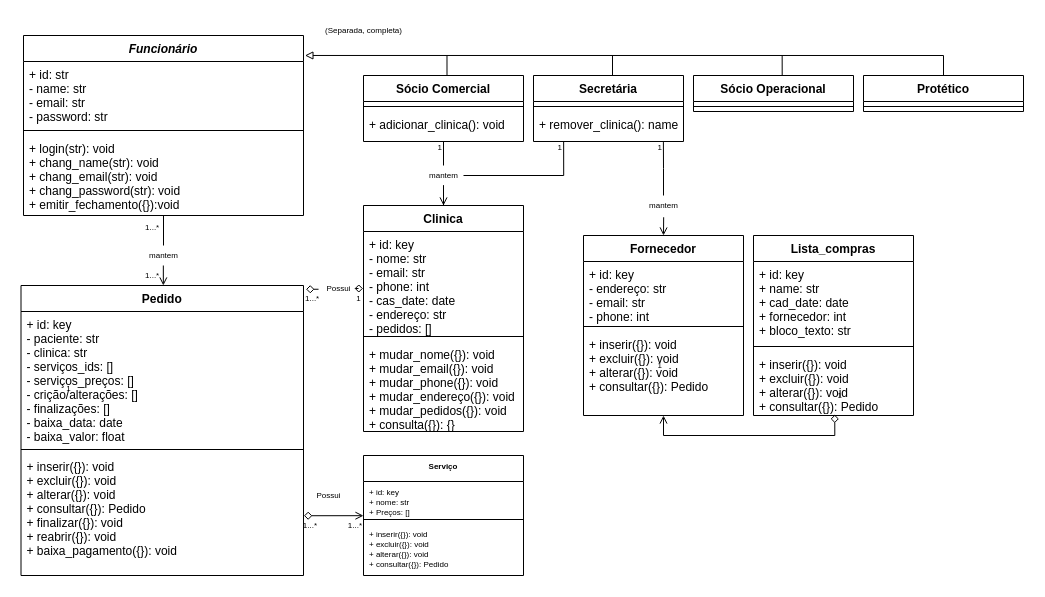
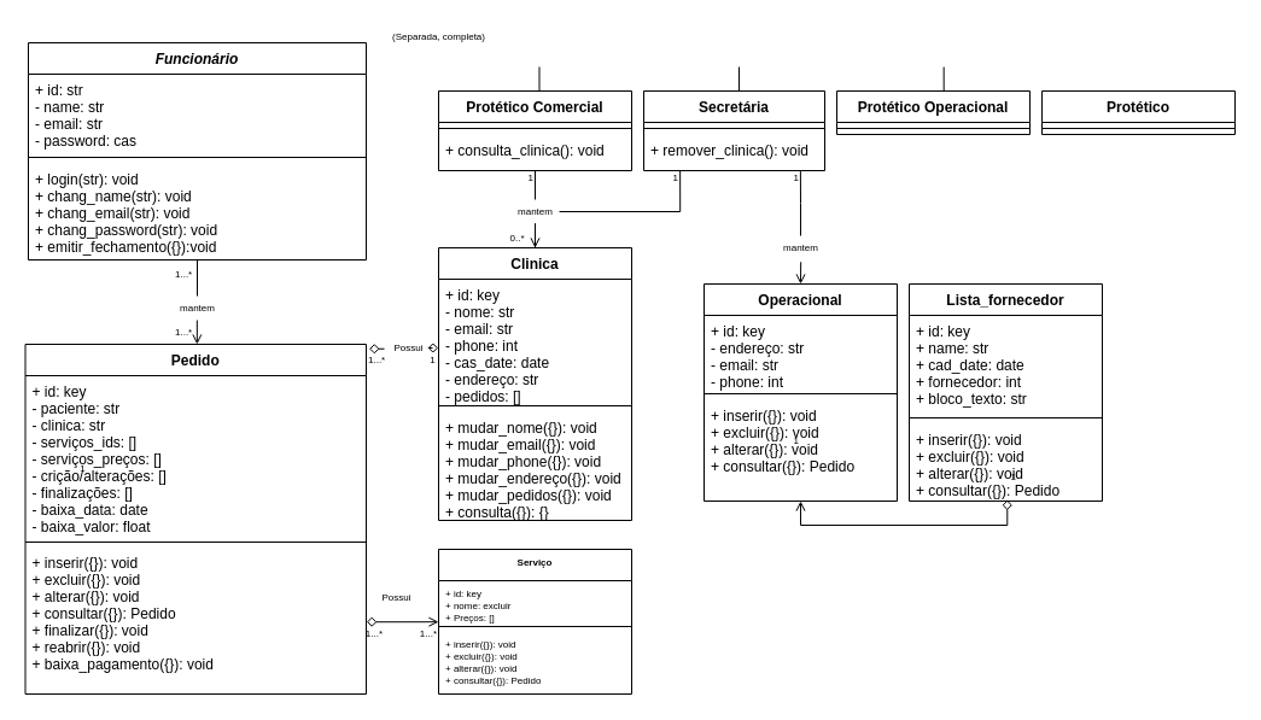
  <mxCell id="0" />
  <mxCell id="1" parent="0" />
  <mxCell id="2" value="Clinica" style="swimlane;fontStyle=1;align=center;verticalAlign=top;childLayout=stackLayout;horizontal=1;startSize=26;horizontalStack=0;resizeParent=1;resizeParentMax=0;resizeLast=0;collapsible=1;marginBottom=0;" parent="1" vertex="1"><mxGeometry x="363" y="205" width="160" height="226" as="geometry" /></mxCell>
  <mxCell id="3" value="+ id: key&#10;- nome: str&#10;- email: str&#10;- phone: int&#10;- cas_date: date&#10;- endereço: str &#10;- pedidos: []" style="text;strokeColor=none;fillColor=none;align=left;verticalAlign=top;spacingLeft=4;spacingRight=4;overflow=hidden;rotatable=0;points=[[0,0.5],[1,0.5]];portConstraint=eastwest;" parent="2" vertex="1"><mxGeometry y="26" width="160" height="100" as="geometry" /></mxCell>
  <mxCell id="4" value="" style="line;strokeWidth=1;fillColor=none;align=left;verticalAlign=middle;spacingTop=-1;spacingLeft=3;spacingRight=3;rotatable=0;labelPosition=right;points=[];portConstraint=eastwest;" parent="2" vertex="1"><mxGeometry y="126" width="160" height="10" as="geometry" /></mxCell>
  <mxCell id="5" value="+ mudar_nome({}): void&#10;+ mudar_email({}): void&#10;+ mudar_phone({}): void&#10;+ mudar_endereço({}): void&#10;+ mudar_pedidos({}): void&#10;+ consulta({}): {}" style="text;strokeColor=none;fillColor=none;align=left;verticalAlign=top;spacingLeft=4;spacingRight=4;overflow=hidden;rotatable=0;points=[[0,0.5],[1,0.5]];portConstraint=eastwest;" parent="2" vertex="1"><mxGeometry y="136" width="160" height="90" as="geometry" /></mxCell>
+ <mxCell id="6" value="0..*" style="text;html=1;align=center;verticalAlign=bottom;resizable=0;points=[];autosize=1;strokeColor=none;fillColor=none;fontSize=8;labelPosition=center;verticalLabelPosition=middle;" parent="1" vertex="1"><mxGeometry x="413" y="185" width="30" height="20" as="geometry" /></mxCell>
  <mxCell id="7" value="1" style="text;html=1;align=center;verticalAlign=middle;resizable=0;points=[];autosize=1;strokeColor=none;fillColor=none;fontSize=8;" parent="1" vertex="1"><mxGeometry x="348" y="288" width="20" height="20" as="geometry" /></mxCell>
  <mxCell id="8" value="1" style="text;html=1;align=right;verticalAlign=bottom;resizable=0;points=[];autosize=1;strokeColor=none;fillColor=none;fontSize=8;" parent="1" vertex="1"><mxGeometry x="643" y="135" width="20" height="20" as="geometry" /></mxCell>
  <mxCell id="9" value="1" style="text;html=1;align=right;verticalAlign=bottom;resizable=0;points=[];autosize=1;strokeColor=none;fillColor=none;fontSize=8;" parent="1" vertex="1"><mxGeometry x="543" y="135" width="20" height="20" as="geometry" /></mxCell>
  <mxCell id="10" value="1...*" style="text;html=1;align=left;verticalAlign=middle;resizable=0;points=[];autosize=1;strokeColor=none;fillColor=none;fontSize=8;" parent="1" vertex="1"><mxGeometry x="143" y="265" width="30" height="20" as="geometry" /></mxCell>
  <mxCell id="11" value="Funcionário" style="swimlane;fontStyle=3;align=center;verticalAlign=top;childLayout=stackLayout;horizontal=1;startSize=26;horizontalStack=0;resizeParent=1;resizeParentMax=0;resizeLast=0;collapsible=1;marginBottom=0;" parent="1" vertex="1"><mxGeometry x="23" y="35" width="280" height="180" as="geometry" /></mxCell>
- <mxCell id="12" value="+ id: str&#10;- name: str&#10;- email: str&#10;- password: str " style="text;strokeColor=none;fillColor=none;align=left;verticalAlign=top;spacingLeft=4;spacingRight=4;overflow=hidden;rotatable=0;points=[[0,0.5],[1,0.5]];portConstraint=eastwest;" parent="11" vertex="1"><mxGeometry y="26" width="280" height="64" as="geometry" /></mxCell>
+ <mxCell id="12" value="+ id: str&#10;- name: str&#10;- email: str&#10;- password: cas " style="text;strokeColor=none;fillColor=none;align=left;verticalAlign=top;spacingLeft=4;spacingRight=4;overflow=hidden;rotatable=0;points=[[0,0.5],[1,0.5]];portConstraint=eastwest;" parent="11" vertex="1"><mxGeometry y="26" width="280" height="64" as="geometry" /></mxCell>
  <mxCell id="13" value="" style="line;strokeWidth=1;fillColor=none;align=left;verticalAlign=middle;spacingTop=-1;spacingLeft=3;spacingRight=3;rotatable=0;labelPosition=right;points=[];portConstraint=eastwest;" parent="11" vertex="1"><mxGeometry y="90" width="280" height="10" as="geometry" /></mxCell>
  <mxCell id="14" value="+ login(str): void&#10;+ chang_name(str): void&#10;+ chang_email(str): void&#10;+ chang_password(str): void&#10;+ emitir_fechamento({}):void" style="text;strokeColor=none;fillColor=none;align=left;verticalAlign=top;spacingLeft=4;spacingRight=4;overflow=hidden;rotatable=0;points=[[0,0.5],[1,0.5]];portConstraint=eastwest;" parent="11" vertex="1"><mxGeometry y="100" width="280" height="80" as="geometry" /></mxCell>
  <mxCell id="15" style="edgeStyle=orthogonalEdgeStyle;rounded=0;orthogonalLoop=1;jettySize=auto;html=1;exitX=0.5;exitY=0;exitDx=0;exitDy=0;labelBackgroundColor=#FFFFFF;fontSize=8;startArrow=none;startFill=0;endArrow=none;endFill=0;strokeColor=#030303;" parent="1" source="17" edge="1"><mxGeometry relative="1" as="geometry"><mxPoint x="446.49" y="55" as="targetPoint" /></mxGeometry></mxCell>
  <mxCell id="16" style="edgeStyle=orthogonalEdgeStyle;rounded=0;orthogonalLoop=1;jettySize=auto;html=1;entryX=0.5;entryY=0;entryDx=0;entryDy=0;strokeColor=#000000;startArrow=none;endArrow=open;endFill=0;" edge="1" parent="1" source="65" target="2"><mxGeometry relative="1" as="geometry" /></mxCell>
- <mxCell id="17" value="Sócio Comercial" style="swimlane;fontStyle=1;align=center;verticalAlign=top;childLayout=stackLayout;horizontal=1;startSize=26;horizontalStack=0;resizeParent=1;resizeParentMax=0;resizeLast=0;collapsible=1;marginBottom=0;" parent="1" vertex="1"><mxGeometry x="363" y="75" width="160" height="66" as="geometry" /></mxCell>
+ <mxCell id="17" value="Protético Comercial" style="swimlane;fontStyle=1;align=center;verticalAlign=top;childLayout=stackLayout;horizontal=1;startSize=26;horizontalStack=0;resizeParent=1;resizeParentMax=0;resizeLast=0;collapsible=1;marginBottom=0;" parent="1" vertex="1"><mxGeometry x="363" y="75" width="160" height="66" as="geometry" /></mxCell>
  <mxCell id="18" value="" style="line;strokeWidth=1;fillColor=none;align=left;verticalAlign=middle;spacingTop=-1;spacingLeft=3;spacingRight=3;rotatable=0;labelPosition=right;points=[];portConstraint=eastwest;" parent="17" vertex="1"><mxGeometry y="26" width="160" height="10" as="geometry" /></mxCell>
- <mxCell id="19" value="+ adicionar_clinica(): void" style="text;strokeColor=none;fillColor=none;align=left;verticalAlign=top;spacingLeft=4;spacingRight=4;overflow=hidden;rotatable=0;points=[[0,0.5],[1,0.5]];portConstraint=eastwest;" parent="17" vertex="1"><mxGeometry y="36" width="160" height="30" as="geometry" /></mxCell>
+ <mxCell id="19" value="+ consulta_clinica(): void" style="text;strokeColor=none;fillColor=none;align=left;verticalAlign=top;spacingLeft=4;spacingRight=4;overflow=hidden;rotatable=0;points=[[0,0.5],[1,0.5]];portConstraint=eastwest;" parent="17" vertex="1"><mxGeometry y="36" width="160" height="30" as="geometry" /></mxCell>
  <mxCell id="20" style="edgeStyle=orthogonalEdgeStyle;rounded=0;orthogonalLoop=1;jettySize=auto;html=1;exitX=0.5;exitY=0;exitDx=0;exitDy=0;labelBackgroundColor=#FFFFFF;fontSize=8;startArrow=none;startFill=0;endArrow=none;endFill=0;strokeColor=#030303;" parent="1" source="21" edge="1"><mxGeometry relative="1" as="geometry"><mxPoint x="781.662" y="55" as="targetPoint" /></mxGeometry></mxCell>
- <mxCell id="21" value="Sócio Operacional" style="swimlane;fontStyle=1;align=center;verticalAlign=top;childLayout=stackLayout;horizontal=1;startSize=26;horizontalStack=0;resizeParent=1;resizeParentMax=0;resizeLast=0;collapsible=1;marginBottom=0;" parent="1" vertex="1"><mxGeometry x="693" y="75" width="160" height="36" as="geometry" /></mxCell>
+ <mxCell id="21" value="Protético Operacional" style="swimlane;fontStyle=1;align=center;verticalAlign=top;childLayout=stackLayout;horizontal=1;startSize=26;horizontalStack=0;resizeParent=1;resizeParentMax=0;resizeLast=0;collapsible=1;marginBottom=0;" parent="1" vertex="1"><mxGeometry x="693" y="75" width="160" height="36" as="geometry" /></mxCell>
  <mxCell id="22" value="" style="line;strokeWidth=1;fillColor=none;align=left;verticalAlign=middle;spacingTop=-1;spacingLeft=3;spacingRight=3;rotatable=0;labelPosition=right;points=[];portConstraint=eastwest;" parent="21" vertex="1"><mxGeometry y="26" width="160" height="10" as="geometry" /></mxCell>
  <mxCell id="23" style="edgeStyle=orthogonalEdgeStyle;rounded=0;orthogonalLoop=1;jettySize=auto;html=1;exitX=0.5;exitY=0;exitDx=0;exitDy=0;labelBackgroundColor=#FFFFFF;fontSize=8;startArrow=none;startFill=0;endArrow=none;endFill=0;strokeColor=#030303;" parent="1" source="24" edge="1"><mxGeometry relative="1" as="geometry"><mxPoint x="612.007" y="55" as="targetPoint" /></mxGeometry></mxCell>
  <mxCell id="24" value="Secretária" style="swimlane;fontStyle=1;align=center;verticalAlign=top;childLayout=stackLayout;horizontal=1;startSize=26;horizontalStack=0;resizeParent=1;resizeParentMax=0;resizeLast=0;collapsible=1;marginBottom=0;" parent="1" vertex="1"><mxGeometry x="533" y="75" width="150" height="66" as="geometry" /></mxCell>
  <mxCell id="25" value="" style="line;strokeWidth=1;fillColor=none;align=left;verticalAlign=middle;spacingTop=-1;spacingLeft=3;spacingRight=3;rotatable=0;labelPosition=right;points=[];portConstraint=eastwest;" parent="24" vertex="1"><mxGeometry y="26" width="150" height="10" as="geometry" /></mxCell>
- <mxCell id="26" value="+ remover_clinica(): name&#10;" style="text;strokeColor=none;fillColor=none;align=left;verticalAlign=top;spacingLeft=4;spacingRight=4;overflow=hidden;rotatable=0;points=[[0,0.5],[1,0.5]];portConstraint=eastwest;" parent="24" vertex="1"><mxGeometry y="36" width="150" height="30" as="geometry" /></mxCell>
- <mxCell id="27" style="edgeStyle=orthogonalEdgeStyle;rounded=0;orthogonalLoop=1;jettySize=auto;html=1;exitX=0.5;exitY=0;exitDx=0;exitDy=0;labelBackgroundColor=#FFFFFF;fontSize=8;startArrow=none;startFill=0;endArrow=block;endFill=0;strokeColor=#030303;entryX=1.005;entryY=0.111;entryDx=0;entryDy=0;entryPerimeter=0;" parent="1" source="28" target="11" edge="1"><mxGeometry relative="1" as="geometry"><mxPoint x="313" y="55.288" as="targetPoint" /><Array as="points"><mxPoint x="943" y="55" /></Array></mxGeometry></mxCell>
+ <mxCell id="26" value="+ remover_clinica(): void&#10;" style="text;strokeColor=none;fillColor=none;align=left;verticalAlign=top;spacingLeft=4;spacingRight=4;overflow=hidden;rotatable=0;points=[[0,0.5],[1,0.5]];portConstraint=eastwest;" parent="24" vertex="1"><mxGeometry y="36" width="150" height="30" as="geometry" /></mxCell>
  <mxCell id="28" value="Protético" style="swimlane;fontStyle=1;align=center;verticalAlign=top;childLayout=stackLayout;horizontal=1;startSize=26;horizontalStack=0;resizeParent=1;resizeParentMax=0;resizeLast=0;collapsible=1;marginBottom=0;" parent="1" vertex="1"><mxGeometry x="863" y="75" width="160" height="36" as="geometry" /></mxCell>
  <mxCell id="29" value="" style="line;strokeWidth=1;fillColor=none;align=left;verticalAlign=middle;spacingTop=-1;spacingLeft=3;spacingRight=3;rotatable=0;labelPosition=right;points=[];portConstraint=eastwest;" parent="28" vertex="1"><mxGeometry y="26" width="160" height="10" as="geometry" /></mxCell>
  <mxCell id="30" style="edgeStyle=orthogonalEdgeStyle;rounded=0;orthogonalLoop=1;jettySize=auto;html=1;exitX=1;exitY=0.5;exitDx=0;exitDy=0;entryX=-0.003;entryY=0.576;entryDx=0;entryDy=0;labelBackgroundColor=#FFFFFF;fontSize=8;startArrow=none;startFill=0;endArrow=diamond;endFill=0;strokeColor=#030303;entryPerimeter=0;" parent="1" source="56" target="3" edge="1"><mxGeometry relative="1" as="geometry" /></mxCell>
  <mxCell id="31" style="edgeStyle=orthogonalEdgeStyle;rounded=0;orthogonalLoop=1;jettySize=auto;html=1;entryX=0.5;entryY=1;entryDx=0;entryDy=0;entryPerimeter=0;startArrow=none;startFill=0;endArrow=none;endFill=0;strokeColor=#000000;" edge="1" parent="1" source="67" target="14"><mxGeometry relative="1" as="geometry" /></mxCell>
  <mxCell id="32" value="Pedido" style="swimlane;fontStyle=1;align=center;verticalAlign=top;childLayout=stackLayout;horizontal=1;startSize=26;horizontalStack=0;resizeParent=1;resizeParentMax=0;resizeLast=0;collapsible=1;marginBottom=0;" parent="1" vertex="1"><mxGeometry x="20.5" y="285" width="282.5" height="290" as="geometry" /></mxCell>
  <mxCell id="33" value="+ id: key&#10;- paciente: str&#10;- clinica: str&#10;- serviços_ids: []&#10;- serviços_preços: []&#10;- crição/alterações: []&#10;- finalizações: []&#10;- baixa_data: date&#10;- baixa_valor: float" style="text;strokeColor=none;fillColor=none;align=left;verticalAlign=top;spacingLeft=4;spacingRight=4;overflow=hidden;rotatable=0;points=[[0,0.5],[1,0.5]];portConstraint=eastwest;" parent="32" vertex="1"><mxGeometry y="26" width="282.5" height="134" as="geometry" /></mxCell>
  <mxCell id="34" value="" style="line;strokeWidth=1;fillColor=none;align=left;verticalAlign=middle;spacingTop=-1;spacingLeft=3;spacingRight=3;rotatable=0;labelPosition=right;points=[];portConstraint=eastwest;" parent="32" vertex="1"><mxGeometry y="160" width="282.5" height="8" as="geometry" /></mxCell>
  <mxCell id="35" value="+ inserir({}): void&#10;+ excluir({}): void&#10;+ alterar({}): void&#10;+ consultar({}): Pedido&#10;+ finalizar({}): void&#10;+ reabrir({}): void&#10;+ baixa_pagamento({}): void" style="text;strokeColor=none;fillColor=none;align=left;verticalAlign=top;spacingLeft=4;spacingRight=4;overflow=hidden;rotatable=0;points=[[0,0.5],[1,0.5]];portConstraint=eastwest;" parent="32" vertex="1"><mxGeometry y="168" width="282.5" height="122" as="geometry" /></mxCell>
  <mxCell id="36" style="edgeStyle=orthogonalEdgeStyle;rounded=0;orthogonalLoop=1;jettySize=auto;html=1;exitX=0.5;exitY=0;exitDx=0;exitDy=0;labelBackgroundColor=#FFFFFF;fontSize=8;startArrow=none;startFill=0;endArrow=none;endFill=0;strokeColor=#030303;entryX=0.866;entryY=1.019;entryDx=0;entryDy=0;entryPerimeter=0;" parent="1" source="60" target="26" edge="1"><mxGeometry relative="1" as="geometry"><mxPoint x="643" y="195" as="targetPoint" /></mxGeometry></mxCell>
  <mxCell id="37" style="edgeStyle=orthogonalEdgeStyle;rounded=0;orthogonalLoop=1;jettySize=auto;html=1;exitX=0.5;exitY=0;exitDx=0;exitDy=0;entryX=0.504;entryY=1.088;entryDx=0;entryDy=0;entryPerimeter=0;labelBackgroundColor=#FFFFFF;fontSize=8;startArrow=open;startFill=0;endArrow=none;endFill=0;strokeColor=#030303;" parent="1" source="38" target="60" edge="1"><mxGeometry relative="1" as="geometry" /></mxCell>
- <mxCell id="38" value="Fornecedor" style="swimlane;fontStyle=1;align=center;verticalAlign=top;childLayout=stackLayout;horizontal=1;startSize=26;horizontalStack=0;resizeParent=1;resizeParentMax=0;resizeLast=0;collapsible=1;marginBottom=0;" parent="1" vertex="1"><mxGeometry x="583" y="235" width="160" height="180" as="geometry" /></mxCell>
+ <mxCell id="38" value="Operacional" style="swimlane;fontStyle=1;align=center;verticalAlign=top;childLayout=stackLayout;horizontal=1;startSize=26;horizontalStack=0;resizeParent=1;resizeParentMax=0;resizeLast=0;collapsible=1;marginBottom=0;" parent="1" vertex="1"><mxGeometry x="583" y="235" width="160" height="180" as="geometry" /></mxCell>
  <mxCell id="39" value="+ id: key &#10;- endereço: str&#10;- email: str&#10;- phone: int" style="text;strokeColor=none;fillColor=none;align=left;verticalAlign=top;spacingLeft=4;spacingRight=4;overflow=hidden;rotatable=0;points=[[0,0.5],[1,0.5]];portConstraint=eastwest;" parent="38" vertex="1"><mxGeometry y="26" width="160" height="60" as="geometry" /></mxCell>
  <mxCell id="40" value="" style="line;strokeWidth=1;fillColor=none;align=left;verticalAlign=middle;spacingTop=-1;spacingLeft=3;spacingRight=3;rotatable=0;labelPosition=right;points=[];portConstraint=eastwest;" parent="38" vertex="1"><mxGeometry y="86" width="160" height="10" as="geometry" /></mxCell>
  <mxCell id="41" value="+ inserir({}): void&#10;+ excluir({}): void&#10;+ alterar({}): void&#10;+ consultar({}): Pedido" style="text;strokeColor=none;fillColor=none;align=left;verticalAlign=top;spacingLeft=4;spacingRight=4;overflow=hidden;rotatable=0;points=[[0,0.5],[1,0.5]];portConstraint=eastwest;" parent="38" vertex="1"><mxGeometry y="96" width="160" height="84" as="geometry" /></mxCell>
- <mxCell id="42" value="Lista_compras" style="swimlane;fontStyle=1;align=center;verticalAlign=top;childLayout=stackLayout;horizontal=1;startSize=26;horizontalStack=0;resizeParent=1;resizeParentMax=0;resizeLast=0;collapsible=1;marginBottom=0;" parent="1" vertex="1"><mxGeometry x="753" y="235" width="160" height="180" as="geometry" /></mxCell>
+ <mxCell id="42" value="Lista_fornecedor" style="swimlane;fontStyle=1;align=center;verticalAlign=top;childLayout=stackLayout;horizontal=1;startSize=26;horizontalStack=0;resizeParent=1;resizeParentMax=0;resizeLast=0;collapsible=1;marginBottom=0;" parent="1" vertex="1"><mxGeometry x="753" y="235" width="160" height="180" as="geometry" /></mxCell>
  <mxCell id="43" value="+ id: key&#10;+ name: str&#10;+ cad_date: date&#10;+ fornecedor: int&#10;+ bloco_texto: str" style="text;strokeColor=none;fillColor=none;align=left;verticalAlign=top;spacingLeft=4;spacingRight=4;overflow=hidden;rotatable=0;points=[[0,0.5],[1,0.5]];portConstraint=eastwest;" parent="42" vertex="1"><mxGeometry y="26" width="160" height="80" as="geometry" /></mxCell>
  <mxCell id="44" value="" style="line;strokeWidth=1;fillColor=none;align=left;verticalAlign=middle;spacingTop=-1;spacingLeft=3;spacingRight=3;rotatable=0;labelPosition=right;points=[];portConstraint=eastwest;" parent="42" vertex="1"><mxGeometry y="106" width="160" height="10" as="geometry" /></mxCell>
  <mxCell id="45" value="+ inserir({}): void&#10;+ excluir({}): void&#10;+ alterar({}): void&#10;+ consultar({}): Pedido" style="text;strokeColor=none;fillColor=none;align=left;verticalAlign=top;spacingLeft=4;spacingRight=4;overflow=hidden;rotatable=0;points=[[0,0.5],[1,0.5]];portConstraint=eastwest;" parent="42" vertex="1"><mxGeometry y="116" width="160" height="64" as="geometry" /></mxCell>
  <mxCell id="46" value="1" style="text;html=1;align=center;verticalAlign=middle;resizable=0;points=[];autosize=1;strokeColor=none;fillColor=none;fontSize=8;" parent="1" vertex="1"><mxGeometry x="58" y="378" width="20" height="20" as="geometry" /></mxCell>
  <mxCell id="47" value="(Separada, completa)" style="text;html=1;align=center;verticalAlign=middle;resizable=0;points=[];autosize=1;strokeColor=none;fillColor=none;fontSize=8;" parent="1" vertex="1"><mxGeometry x="318" y="20" width="90" height="20" as="geometry" /></mxCell>
  <mxCell id="48" value="1...*" style="text;html=1;align=left;verticalAlign=middle;resizable=0;points=[];autosize=1;strokeColor=none;fillColor=none;fontSize=8;strokeWidth=0;" parent="1" vertex="1"><mxGeometry x="303" y="288" width="30" height="20" as="geometry" /></mxCell>
  <mxCell id="49" value="1...*" style="text;html=1;align=left;verticalAlign=bottom;resizable=0;points=[];autosize=1;strokeColor=none;fillColor=none;fontSize=8;" parent="1" vertex="1"><mxGeometry x="143" y="215" width="30" height="20" as="geometry" /></mxCell>
  <mxCell id="50" value="1...*" style="text;html=1;align=right;verticalAlign=middle;resizable=0;points=[];autosize=1;strokeColor=none;fillColor=none;fontSize=8;" parent="1" vertex="1"><mxGeometry x="333" y="515" width="30" height="20" as="geometry" /></mxCell>
  <mxCell id="51" style="edgeStyle=orthogonalEdgeStyle;rounded=0;orthogonalLoop=1;jettySize=auto;html=1;exitX=0;exitY=0.5;exitDx=0;exitDy=0;entryX=0.515;entryY=0.011;entryDx=0;entryDy=0;startArrow=open;startFill=0;endArrow=diamond;endFill=0;strokeColor=#000000;entryPerimeter=0;" edge="1" parent="1" source="52" target="58"><mxGeometry relative="1" as="geometry"><Array as="points"><mxPoint x="304" y="515" /></Array></mxGeometry></mxCell>
  <mxCell id="52" value="Serviço" style="swimlane;fontStyle=1;align=center;verticalAlign=top;childLayout=stackLayout;horizontal=1;startSize=26;horizontalStack=0;resizeParent=1;resizeParentMax=0;resizeLast=0;collapsible=1;marginBottom=0;fontSize=8;" parent="1" vertex="1"><mxGeometry x="363" y="455" width="160" height="120" as="geometry" /></mxCell>
- <mxCell id="53" value="+ id: key&#10;+ nome: str&#10;+ Preços: [] &#10;" style="text;strokeColor=none;fillColor=none;align=left;verticalAlign=top;spacingLeft=4;spacingRight=4;overflow=hidden;rotatable=0;points=[[0,0.5],[1,0.5]];portConstraint=eastwest;fontSize=8;" parent="52" vertex="1"><mxGeometry y="26" width="160" height="34" as="geometry" /></mxCell>
+ <mxCell id="53" value="+ id: key&#10;+ nome: excluir&#10;+ Preços: [] &#10;" style="text;strokeColor=none;fillColor=none;align=left;verticalAlign=top;spacingLeft=4;spacingRight=4;overflow=hidden;rotatable=0;points=[[0,0.5],[1,0.5]];portConstraint=eastwest;fontSize=8;" parent="52" vertex="1"><mxGeometry y="26" width="160" height="34" as="geometry" /></mxCell>
  <mxCell id="54" value="" style="line;strokeWidth=1;fillColor=none;align=left;verticalAlign=middle;spacingTop=-1;spacingLeft=3;spacingRight=3;rotatable=0;labelPosition=right;points=[];portConstraint=eastwest;fontSize=8;" parent="52" vertex="1"><mxGeometry y="60" width="160" height="8" as="geometry" /></mxCell>
  <mxCell id="55" value="+ inserir({}): void&#10;+ excluir({}): void&#10;+ alterar({}): void&#10;+ consultar({}): Pedido" style="text;strokeColor=none;fillColor=none;align=left;verticalAlign=top;spacingLeft=4;spacingRight=4;overflow=hidden;rotatable=0;points=[[0,0.5],[1,0.5]];portConstraint=eastwest;fontSize=8;" parent="52" vertex="1"><mxGeometry y="68" width="160" height="52" as="geometry" /></mxCell>
  <mxCell id="56" value="Possui" style="text;html=1;align=center;verticalAlign=middle;resizable=0;points=[];autosize=1;strokeColor=none;fillColor=none;fontSize=8;horizontal=1;spacing=0;strokeWidth=1;" parent="1" vertex="1"><mxGeometry x="318" y="278" width="40" height="20" as="geometry" /></mxCell>
  <mxCell id="57" value="" style="edgeStyle=orthogonalEdgeStyle;rounded=0;orthogonalLoop=1;jettySize=auto;html=1;exitX=1.009;exitY=0.431;exitDx=0;exitDy=0;entryX=0.001;entryY=0.538;entryDx=0;entryDy=0;labelBackgroundColor=#FFFFFF;fontSize=8;startArrow=diamond;startFill=0;endArrow=none;endFill=0;strokeColor=#030303;entryPerimeter=0;exitPerimeter=0;" parent="1" target="56" edge="1"><mxGeometry relative="1" as="geometry"><mxPoint x="305.543" y="288.754" as="sourcePoint" /><mxPoint x="313.16" y="301.572" as="targetPoint" /></mxGeometry></mxCell>
  <mxCell id="58" value="1...*" style="text;html=1;align=right;verticalAlign=middle;resizable=0;points=[];autosize=1;strokeColor=none;fillColor=none;fontSize=8;" parent="1" vertex="1"><mxGeometry x="288" y="515" width="30" height="20" as="geometry" /></mxCell>
  <mxCell id="59" value="1" style="text;html=1;align=right;verticalAlign=bottom;resizable=0;points=[];autosize=1;strokeColor=none;fillColor=none;fontSize=8;" parent="1" vertex="1"><mxGeometry x="423" y="135" width="20" height="20" as="geometry" /></mxCell>
  <mxCell id="60" value="mantem" style="text;html=1;align=center;verticalAlign=middle;resizable=0;points=[];autosize=1;strokeColor=none;fillColor=none;fontSize=8;" parent="1" vertex="1"><mxGeometry x="643" y="195" width="40" height="20" as="geometry" /></mxCell>
  <mxCell id="61" value="1" style="text;html=1;align=right;verticalAlign=middle;resizable=0;points=[];autosize=1;strokeColor=none;fillColor=none;fontSize=8;" parent="1" vertex="1"><mxGeometry x="643" y="355" width="20" height="20" as="geometry" /></mxCell>
  <mxCell id="62" style="edgeStyle=orthogonalEdgeStyle;rounded=0;orthogonalLoop=1;jettySize=auto;html=1;entryX=0.508;entryY=0.987;entryDx=0;entryDy=0;entryPerimeter=0;labelBackgroundColor=#FFFFFF;fontSize=8;startArrow=open;startFill=0;endArrow=diamond;endFill=0;strokeColor=#030303;exitX=0.5;exitY=1;exitDx=0;exitDy=0;" parent="1" source="38" target="45" edge="1"><mxGeometry relative="1" as="geometry"><mxPoint x="664" y="362" as="sourcePoint" /></mxGeometry></mxCell>
  <mxCell id="63" value="1" style="text;html=1;align=right;verticalAlign=middle;resizable=0;points=[];autosize=1;strokeColor=none;fillColor=none;fontSize=8;" parent="1" vertex="1"><mxGeometry x="823" y="385" width="20" height="20" as="geometry" /></mxCell>
  <mxCell id="64" style="edgeStyle=orthogonalEdgeStyle;rounded=0;orthogonalLoop=1;jettySize=auto;html=1;startArrow=none;startFill=0;endArrow=none;endFill=0;strokeColor=#000000;entryX=0.201;entryY=1.012;entryDx=0;entryDy=0;entryPerimeter=0;" edge="1" parent="1" source="65" target="26"><mxGeometry relative="1" as="geometry"><mxPoint x="563" y="145" as="targetPoint" /><Array as="points"><mxPoint x="563" y="175" /></Array></mxGeometry></mxCell>
  <mxCell id="65" value="mantem" style="text;html=1;align=center;verticalAlign=middle;resizable=0;points=[];autosize=1;strokeColor=none;fillColor=none;fontSize=8;" parent="1" vertex="1"><mxGeometry x="423" y="165" width="40" height="20" as="geometry" /></mxCell>
  <mxCell id="66" value="" style="edgeStyle=orthogonalEdgeStyle;rounded=0;orthogonalLoop=1;jettySize=auto;html=1;entryX=0.5;entryY=0;entryDx=0;entryDy=0;strokeColor=#000000;endArrow=none;" edge="1" parent="1" source="17" target="65"><mxGeometry relative="1" as="geometry"><mxPoint x="443" y="185" as="sourcePoint" /><mxPoint x="443" y="345" as="targetPoint" /></mxGeometry></mxCell>
  <mxCell id="67" value="mantem" style="text;html=1;align=center;verticalAlign=middle;resizable=0;points=[];autosize=1;strokeColor=none;fillColor=none;fontSize=8;horizontal=1;spacing=0;" parent="1" vertex="1"><mxGeometry x="143" y="245" width="40" height="20" as="geometry" /></mxCell>
  <mxCell id="68" value="" style="edgeStyle=orthogonalEdgeStyle;rounded=0;orthogonalLoop=1;jettySize=auto;html=1;entryX=0.496;entryY=1;entryDx=0;entryDy=0;entryPerimeter=0;startArrow=open;startFill=0;endArrow=none;endFill=0;strokeColor=#000000;" edge="1" parent="1" source="32" target="67"><mxGeometry relative="1" as="geometry"><mxPoint x="161.739" y="285" as="sourcePoint" /><mxPoint x="161.88" y="225" as="targetPoint" /><Array as="points"><mxPoint x="163" y="265" /></Array></mxGeometry></mxCell>
  <mxCell id="69" value="Possui" style="text;html=1;align=center;verticalAlign=middle;resizable=0;points=[];autosize=1;strokeColor=none;fillColor=none;fontSize=8;horizontal=1;spacing=0;" parent="1" vertex="1"><mxGeometry x="308" y="485" width="40" height="20" as="geometry" /></mxCell>
